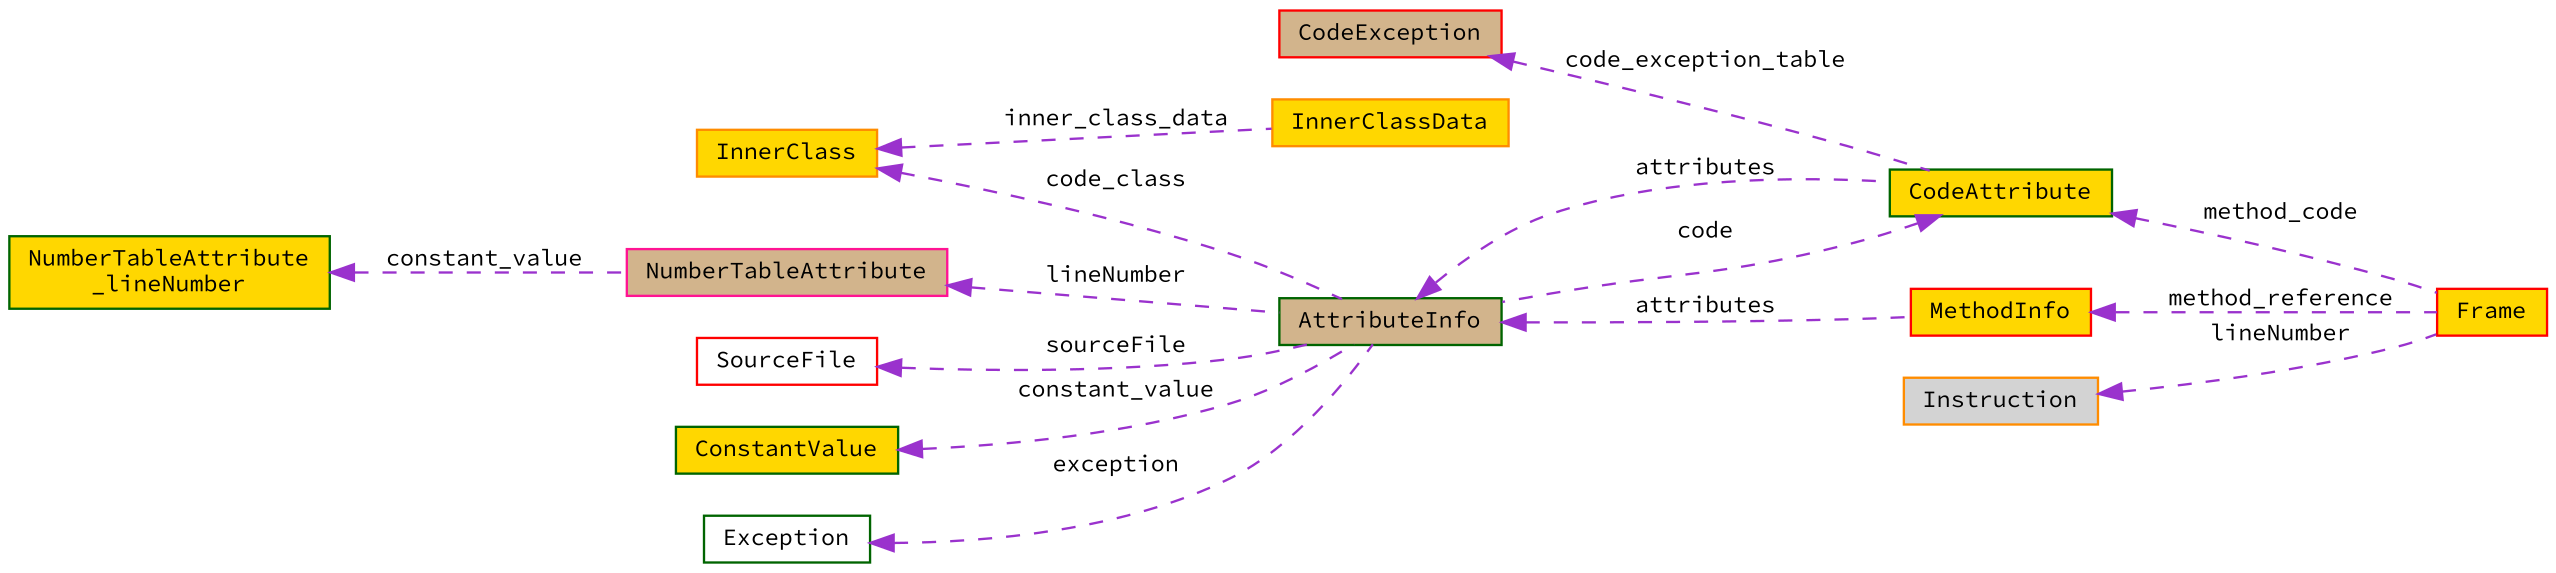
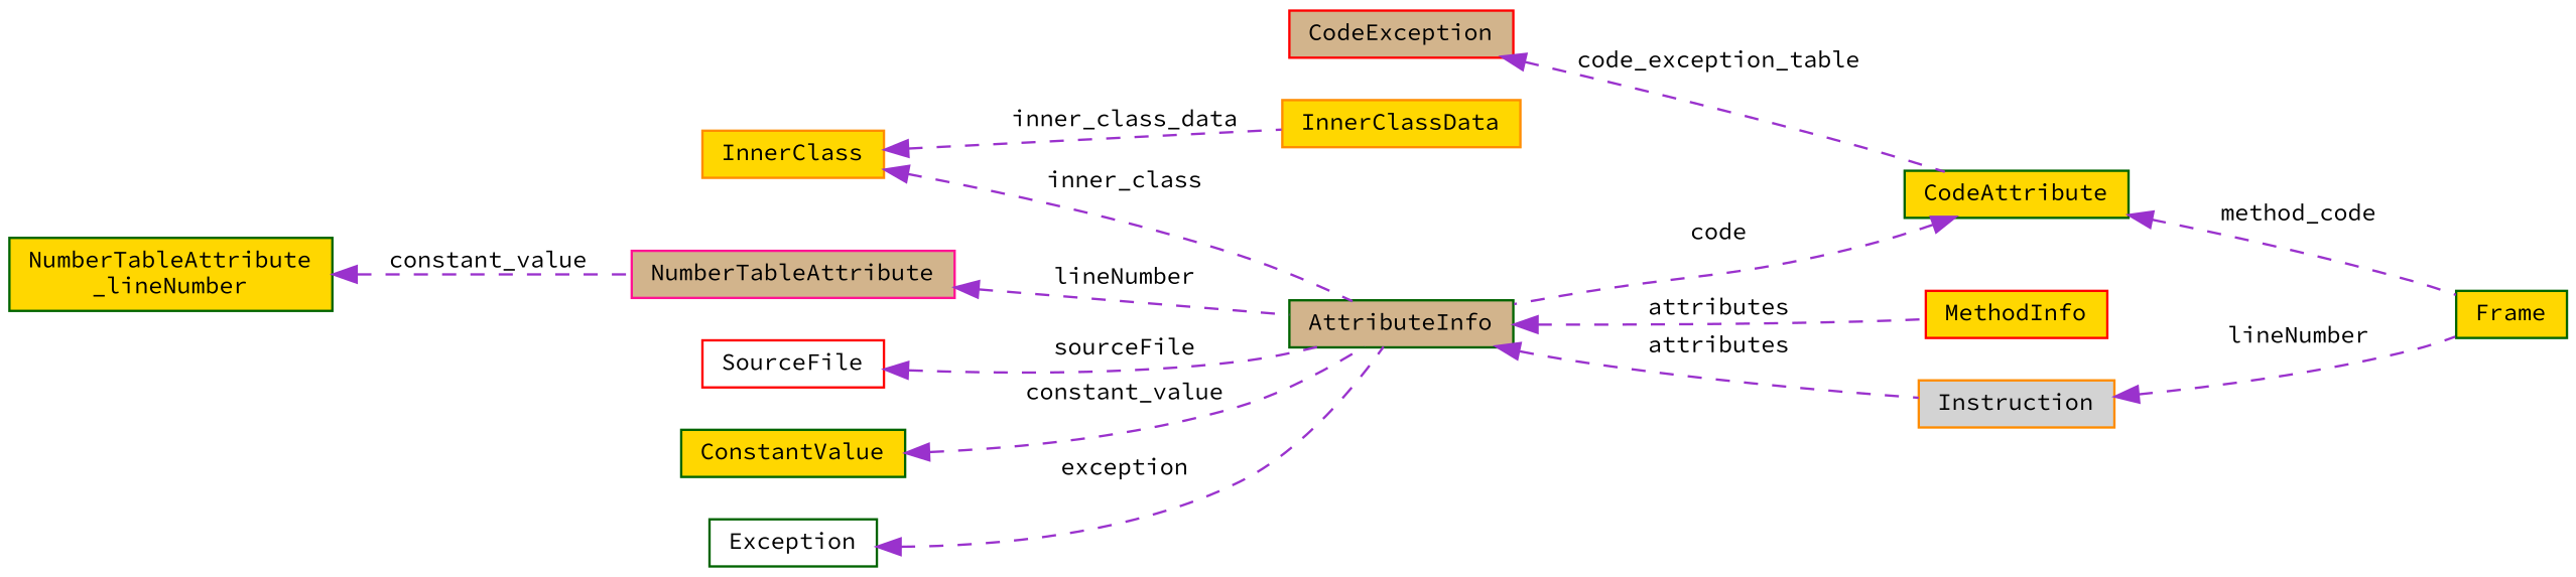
  digraph {
    fontname="Source Code Pro"
    rankdir=LR
    node [color=darkgreen fillcolor=gold fontname="Source Code Pro" fontsize=10 shape=record style=filled]
    edge [color=darkorchid3 dir=back fontname="Source Code Pro" fontsize=10 labelfontname=Helvetica labelfontsize=10 style=dashed]
-   n1 [color=red fontcolor=black height=0.2 label=Frame width=0.4]
+   n1 [fontcolor=black height=0.2 label=Frame width=0.4]
    n2 [color=red height=0.2 label=MethodInfo width=0.4]
    n3 [fillcolor=tan height=0.2 label=AttributeInfo width=0.4]
    n4 [height=0.2 label=CodeAttribute width=0.4]
    n5 [color=darkorange height=0.2 label=InnerClass width=0.4]
    n6 [color=darkorange height=0.2 label=InnerClassData width=0.4]
    n7 [color=deeppink fillcolor=tan height=0.2 label=NumberTableAttribute width=0.4]
    n8 [height=0.2 label="NumberTableAttribute\l_lineNumber" width=0.4]
    n9 [color=red fillcolor=white height=0.2 label=SourceFile width=0.4]
    n10 [height=0.2 label=ConstantValue width=0.4]
    n11 [fillcolor=white height=0.2 label=Exception width=0.4]
    n12 [color=red fillcolor=tan height=0.2 label=CodeException width=0.4]
    n13 [color=darkorange fillcolor=lightgrey height=0.2 label=Instruction width=0.4]
-   n2 -> n1 [label=" method_reference"]
    n3 -> n2 [label=" attributes"]
-   n3 -> n4 [label=" attributes"]
+   n3 -> n13 [label=" attributes"]
    n4 -> n1 [label=" method_code"]
    n4 -> n3 [label=" code"]
-   n5 -> n3 [label=" code_class"]
+   n5 -> n3 [label=" inner_class"]
    n5 -> n6 [label=" inner_class_data"]
    n7 -> n3 [label=" lineNumber"]
    n8 -> n7 [label=" constant_value"]
    n9 -> n3 [label=" sourceFile"]
    n10 -> n3 [label=" constant_value"]
    n11 -> n3 [label=" exception"]
    n12 -> n4 [label=" code_exception_table"]
    n13 -> n1 [label=" lineNumber"]
  }
